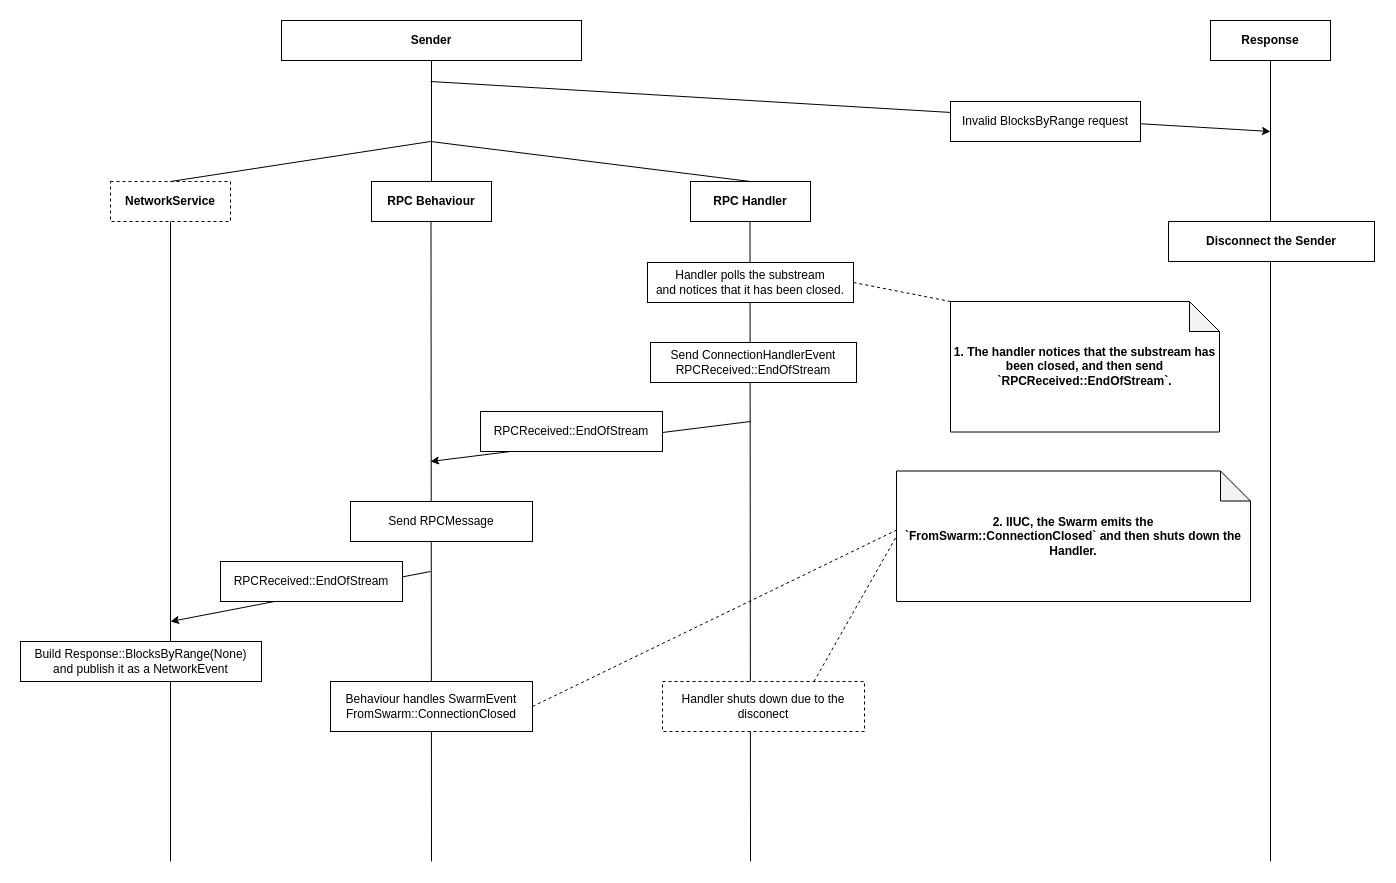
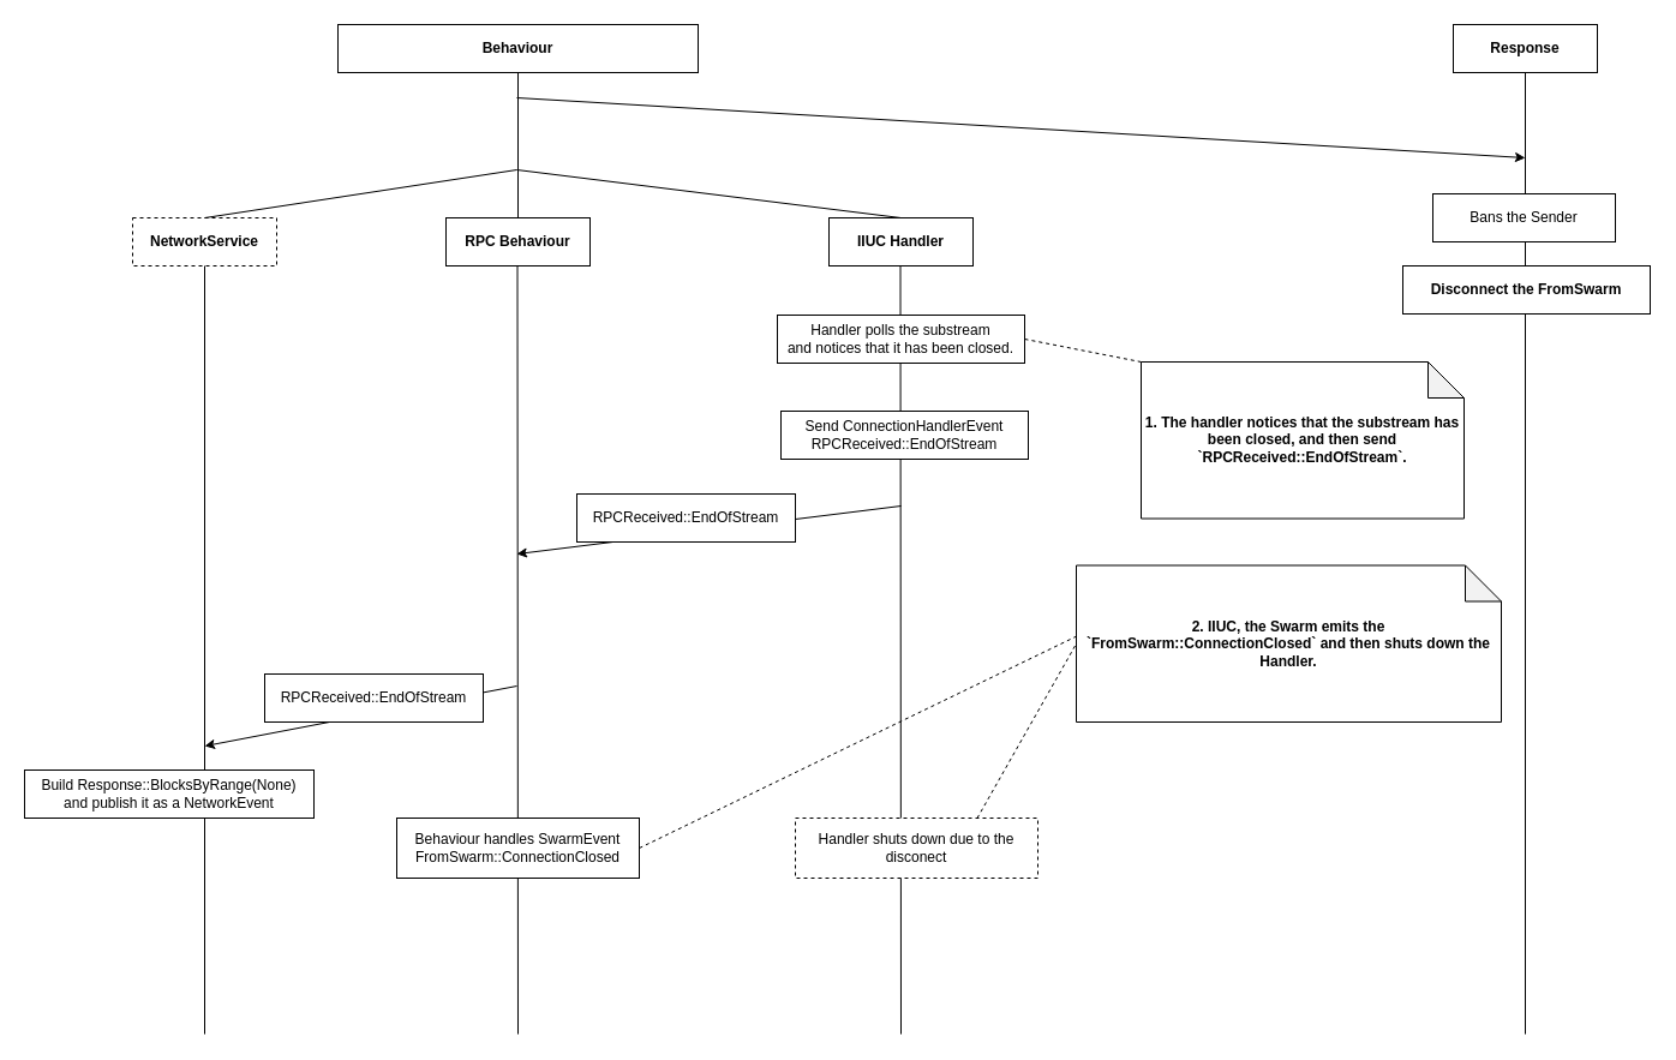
  <mxCell id="0" />
  <mxCell id="1" parent="0" />
- <mxCell id="2" value="Sender" style="rounded=0;whiteSpace=wrap;html=1;fontStyle=1" parent="1" vertex="1"><mxGeometry x="281" y="20" width="300" height="40" as="geometry" /></mxCell>
+ <mxCell id="2" value="Behaviour" style="rounded=0;whiteSpace=wrap;html=1;fontStyle=1" parent="1" vertex="1"><mxGeometry x="281" y="20" width="300" height="40" as="geometry" /></mxCell>
  <mxCell id="3" value="Response" style="rounded=0;whiteSpace=wrap;html=1;fontStyle=1" parent="1" vertex="1"><mxGeometry x="1210" y="20" width="120" height="40" as="geometry" /></mxCell>
  <mxCell id="4" value="" style="endArrow=none;html=1;entryX=0.5;entryY=1;entryDx=0;entryDy=0;" parent="1" target="3" edge="1"><mxGeometry width="50" height="50" relative="1" as="geometry"><mxPoint x="1270" y="861" as="sourcePoint" /><mxPoint x="1268.5" y="220" as="targetPoint" /></mxGeometry></mxCell>
  <mxCell id="5" value="" style="endArrow=classic;html=1;" parent="1" edge="1"><mxGeometry width="50" height="50" relative="1" as="geometry"><mxPoint x="430" y="81" as="sourcePoint" /><mxPoint x="1270" y="131" as="targetPoint" /></mxGeometry></mxCell>
- <mxCell id="6" value="Invalid BlocksByRange request" style="rounded=0;whiteSpace=wrap;html=1;" parent="1" vertex="1"><mxGeometry x="950" y="101" width="190" height="40" as="geometry" /></mxCell>
  <mxCell id="7" value="" style="endArrow=classic;html=1;" parent="1" edge="1"><mxGeometry width="50" height="50" relative="1" as="geometry"><mxPoint x="750" y="421" as="sourcePoint" /><mxPoint x="430" y="461" as="targetPoint" /></mxGeometry></mxCell>
  <mxCell id="8" value="&lt;b&gt;&lt;font style=&quot;color: light-dark(rgb(0, 0, 0), rgb(255, 255, 255));&quot;&gt;1. The handler notices that the substream has been closed, and then send `RPCReceived::EndOfStream`.&lt;/font&gt;&lt;/b&gt;" style="shape=note;whiteSpace=wrap;html=1;backgroundOutline=1;darkOpacity=0.05;" parent="1" vertex="1"><mxGeometry x="950" y="301" width="269" height="130.5" as="geometry" /></mxCell>
  <mxCell id="9" value="" style="endArrow=none;html=1;entryX=0.5;entryY=1;entryDx=0;entryDy=0;" parent="1" target="2" edge="1"><mxGeometry width="50" height="50" relative="1" as="geometry"><mxPoint x="431" y="141" as="sourcePoint" /><mxPoint x="750" y="57.5" as="targetPoint" /></mxGeometry></mxCell>
- <mxCell id="11" value="&lt;b&gt;&lt;font style=&quot;color: light-dark(rgb(0, 0, 0), rgb(255, 255, 255));&quot;&gt;Disconnect the Sender&lt;/font&gt;&lt;/b&gt;" style="rounded=0;whiteSpace=wrap;html=1;" parent="1" vertex="1"><mxGeometry x="1168" y="221" width="206" height="40" as="geometry" /></mxCell>
+ <mxCell id="10" value="Bans the Sender" style="rounded=0;whiteSpace=wrap;html=1;" parent="1" vertex="1"><mxGeometry x="1193" y="161" width="152" height="40" as="geometry" /></mxCell>
+ <mxCell id="11" value="&lt;b&gt;&lt;font style=&quot;color: light-dark(rgb(0, 0, 0), rgb(255, 255, 255));&quot;&gt;Disconnect the FromSwarm&lt;/font&gt;&lt;/b&gt;" style="rounded=0;whiteSpace=wrap;html=1;" parent="1" vertex="1"><mxGeometry x="1168" y="221" width="206" height="40" as="geometry" /></mxCell>
  <mxCell id="12" value="RPC Behaviour" style="rounded=0;whiteSpace=wrap;html=1;fontStyle=1" parent="1" vertex="1"><mxGeometry x="371" y="181" width="120" height="40" as="geometry" /></mxCell>
- <mxCell id="13" value="RPC Handler" style="rounded=0;whiteSpace=wrap;html=1;fontStyle=1" parent="1" vertex="1"><mxGeometry x="690" y="181" width="120" height="40" as="geometry" /></mxCell>
+ <mxCell id="13" value="IIUC Handler" style="rounded=0;whiteSpace=wrap;html=1;fontStyle=1" parent="1" vertex="1"><mxGeometry x="690" y="181" width="120" height="40" as="geometry" /></mxCell>
  <mxCell id="14" value="" style="endArrow=none;dashed=1;html=1;exitX=1;exitY=0.5;exitDx=0;exitDy=0;entryX=0;entryY=0;entryDx=0;entryDy=0;entryPerimeter=0;" parent="1" source="22" target="8" edge="1"><mxGeometry width="50" height="50" relative="1" as="geometry"><mxPoint x="920" y="281" as="sourcePoint" /><mxPoint x="940" y="251" as="targetPoint" /></mxGeometry></mxCell>
  <mxCell id="15" value="" style="endArrow=none;dashed=1;html=1;exitX=1;exitY=0.5;exitDx=0;exitDy=0;entryX=0.004;entryY=0.448;entryDx=0;entryDy=0;entryPerimeter=0;" parent="1" source="24" target="33" edge="1"><mxGeometry width="50" height="50" relative="1" as="geometry"><mxPoint x="570" y="661" as="sourcePoint" /><mxPoint x="830" y="531" as="targetPoint" /></mxGeometry></mxCell>
  <mxCell id="16" value="" style="endArrow=none;html=1;entryX=0.5;entryY=1;entryDx=0;entryDy=0;" parent="1" edge="1"><mxGeometry width="50" height="50" relative="1" as="geometry"><mxPoint x="431" y="861" as="sourcePoint" /><mxPoint x="430.5" y="221" as="targetPoint" /></mxGeometry></mxCell>
  <mxCell id="17" value="RPCReceived::EndOfStream" style="rounded=0;whiteSpace=wrap;html=1;" parent="1" vertex="1"><mxGeometry x="480" y="411" width="182" height="40" as="geometry" /></mxCell>
  <mxCell id="18" value="NetworkService" style="rounded=0;whiteSpace=wrap;html=1;fontStyle=1;dashed=1;" parent="1" vertex="1"><mxGeometry x="110" y="181" width="120" height="40" as="geometry" /></mxCell>
- <mxCell id="19" value="Send RPCMessage" style="rounded=0;whiteSpace=wrap;html=1;" parent="1" vertex="1"><mxGeometry x="350" y="501" width="182" height="40" as="geometry" /></mxCell>
  <mxCell id="20" value="" style="endArrow=none;html=1;entryX=0.5;entryY=1;entryDx=0;entryDy=0;" parent="1" edge="1"><mxGeometry width="50" height="50" relative="1" as="geometry"><mxPoint x="750" y="861" as="sourcePoint" /><mxPoint x="749.5" y="221" as="targetPoint" /></mxGeometry></mxCell>
  <mxCell id="21" value="" style="endArrow=classic;html=1;" parent="1" edge="1"><mxGeometry width="50" height="50" relative="1" as="geometry"><mxPoint x="430" y="571" as="sourcePoint" /><mxPoint x="170" y="621" as="targetPoint" /></mxGeometry></mxCell>
  <mxCell id="22" value="Handler polls the substream&lt;div&gt;and notices that it has been closed.&lt;/div&gt;" style="rounded=0;whiteSpace=wrap;html=1;" parent="1" vertex="1"><mxGeometry x="647" y="262" width="206" height="40" as="geometry" /></mxCell>
  <mxCell id="23" value="Send ConnectionHandlerEvent&lt;div&gt;RPCReceived::EndOfStream&lt;/div&gt;" style="rounded=0;whiteSpace=wrap;html=1;" parent="1" vertex="1"><mxGeometry x="650" y="342" width="206" height="40" as="geometry" /></mxCell>
  <mxCell id="24" value="Behaviour handles SwarmEvent&lt;div&gt;FromSwarm::ConnectionClosed&lt;/div&gt;" style="rounded=0;whiteSpace=wrap;html=1;" parent="1" vertex="1"><mxGeometry x="330" y="681" width="202" height="50" as="geometry" /></mxCell>
  <mxCell id="25" value="" style="endArrow=none;html=1;entryX=0.5;entryY=1;entryDx=0;entryDy=0;" parent="1" target="18" edge="1"><mxGeometry width="50" height="50" relative="1" as="geometry"><mxPoint x="170" y="861" as="sourcePoint" /><mxPoint x="440.5" y="231" as="targetPoint" /></mxGeometry></mxCell>
  <mxCell id="26" value="RPCReceived::EndOfStream" style="rounded=0;whiteSpace=wrap;html=1;" parent="1" vertex="1"><mxGeometry x="220" y="561" width="182" height="40" as="geometry" /></mxCell>
  <mxCell id="27" value="Build Response::BlocksByRange(None)&lt;div&gt;and publish it as a NetworkEvent&lt;/div&gt;" style="rounded=0;whiteSpace=wrap;html=1;" parent="1" vertex="1"><mxGeometry x="20" y="641" width="241" height="40" as="geometry" /></mxCell>
  <mxCell id="28" value="" style="endArrow=none;html=1;exitX=0.5;exitY=0;exitDx=0;exitDy=0;" parent="1" source="18" edge="1"><mxGeometry width="50" height="50" relative="1" as="geometry"><mxPoint x="441" y="151" as="sourcePoint" /><mxPoint x="430" y="141" as="targetPoint" /></mxGeometry></mxCell>
  <mxCell id="29" value="" style="endArrow=none;html=1;entryX=0.5;entryY=0;entryDx=0;entryDy=0;" parent="1" target="12" edge="1"><mxGeometry width="50" height="50" relative="1" as="geometry"><mxPoint x="431" y="141" as="sourcePoint" /><mxPoint x="440" y="151" as="targetPoint" /></mxGeometry></mxCell>
  <mxCell id="30" value="" style="endArrow=none;html=1;entryX=0.5;entryY=0;entryDx=0;entryDy=0;" parent="1" target="13" edge="1"><mxGeometry width="50" height="50" relative="1" as="geometry"><mxPoint x="430" y="141" as="sourcePoint" /><mxPoint x="441" y="191" as="targetPoint" /></mxGeometry></mxCell>
  <mxCell id="31" value="Handler shuts down due to the disconect" style="rounded=0;whiteSpace=wrap;html=1;dashed=1;" parent="1" vertex="1"><mxGeometry x="662" y="681" width="202" height="50" as="geometry" /></mxCell>
  <mxCell id="32" value="" style="endArrow=none;dashed=1;html=1;exitX=0.75;exitY=0;exitDx=0;exitDy=0;entryX=0;entryY=0.5;entryDx=0;entryDy=0;entryPerimeter=0;" parent="1" source="31" target="33" edge="1"><mxGeometry width="50" height="50" relative="1" as="geometry"><mxPoint x="542" y="716" as="sourcePoint" /><mxPoint x="940" y="581" as="targetPoint" /></mxGeometry></mxCell>
  <mxCell id="33" value="&lt;b&gt;&lt;font style=&quot;color: light-dark(rgb(0, 0, 0), rgb(255, 255, 255));&quot;&gt;2. IIUC, the Swarm emits the `FromSwarm::ConnectionClosed` and then shuts down the Handler.&lt;/font&gt;&lt;/b&gt;" style="shape=note;whiteSpace=wrap;html=1;backgroundOutline=1;darkOpacity=0.05;" parent="1" vertex="1"><mxGeometry x="896" y="470.5" width="354" height="130.5" as="geometry" /></mxCell>
